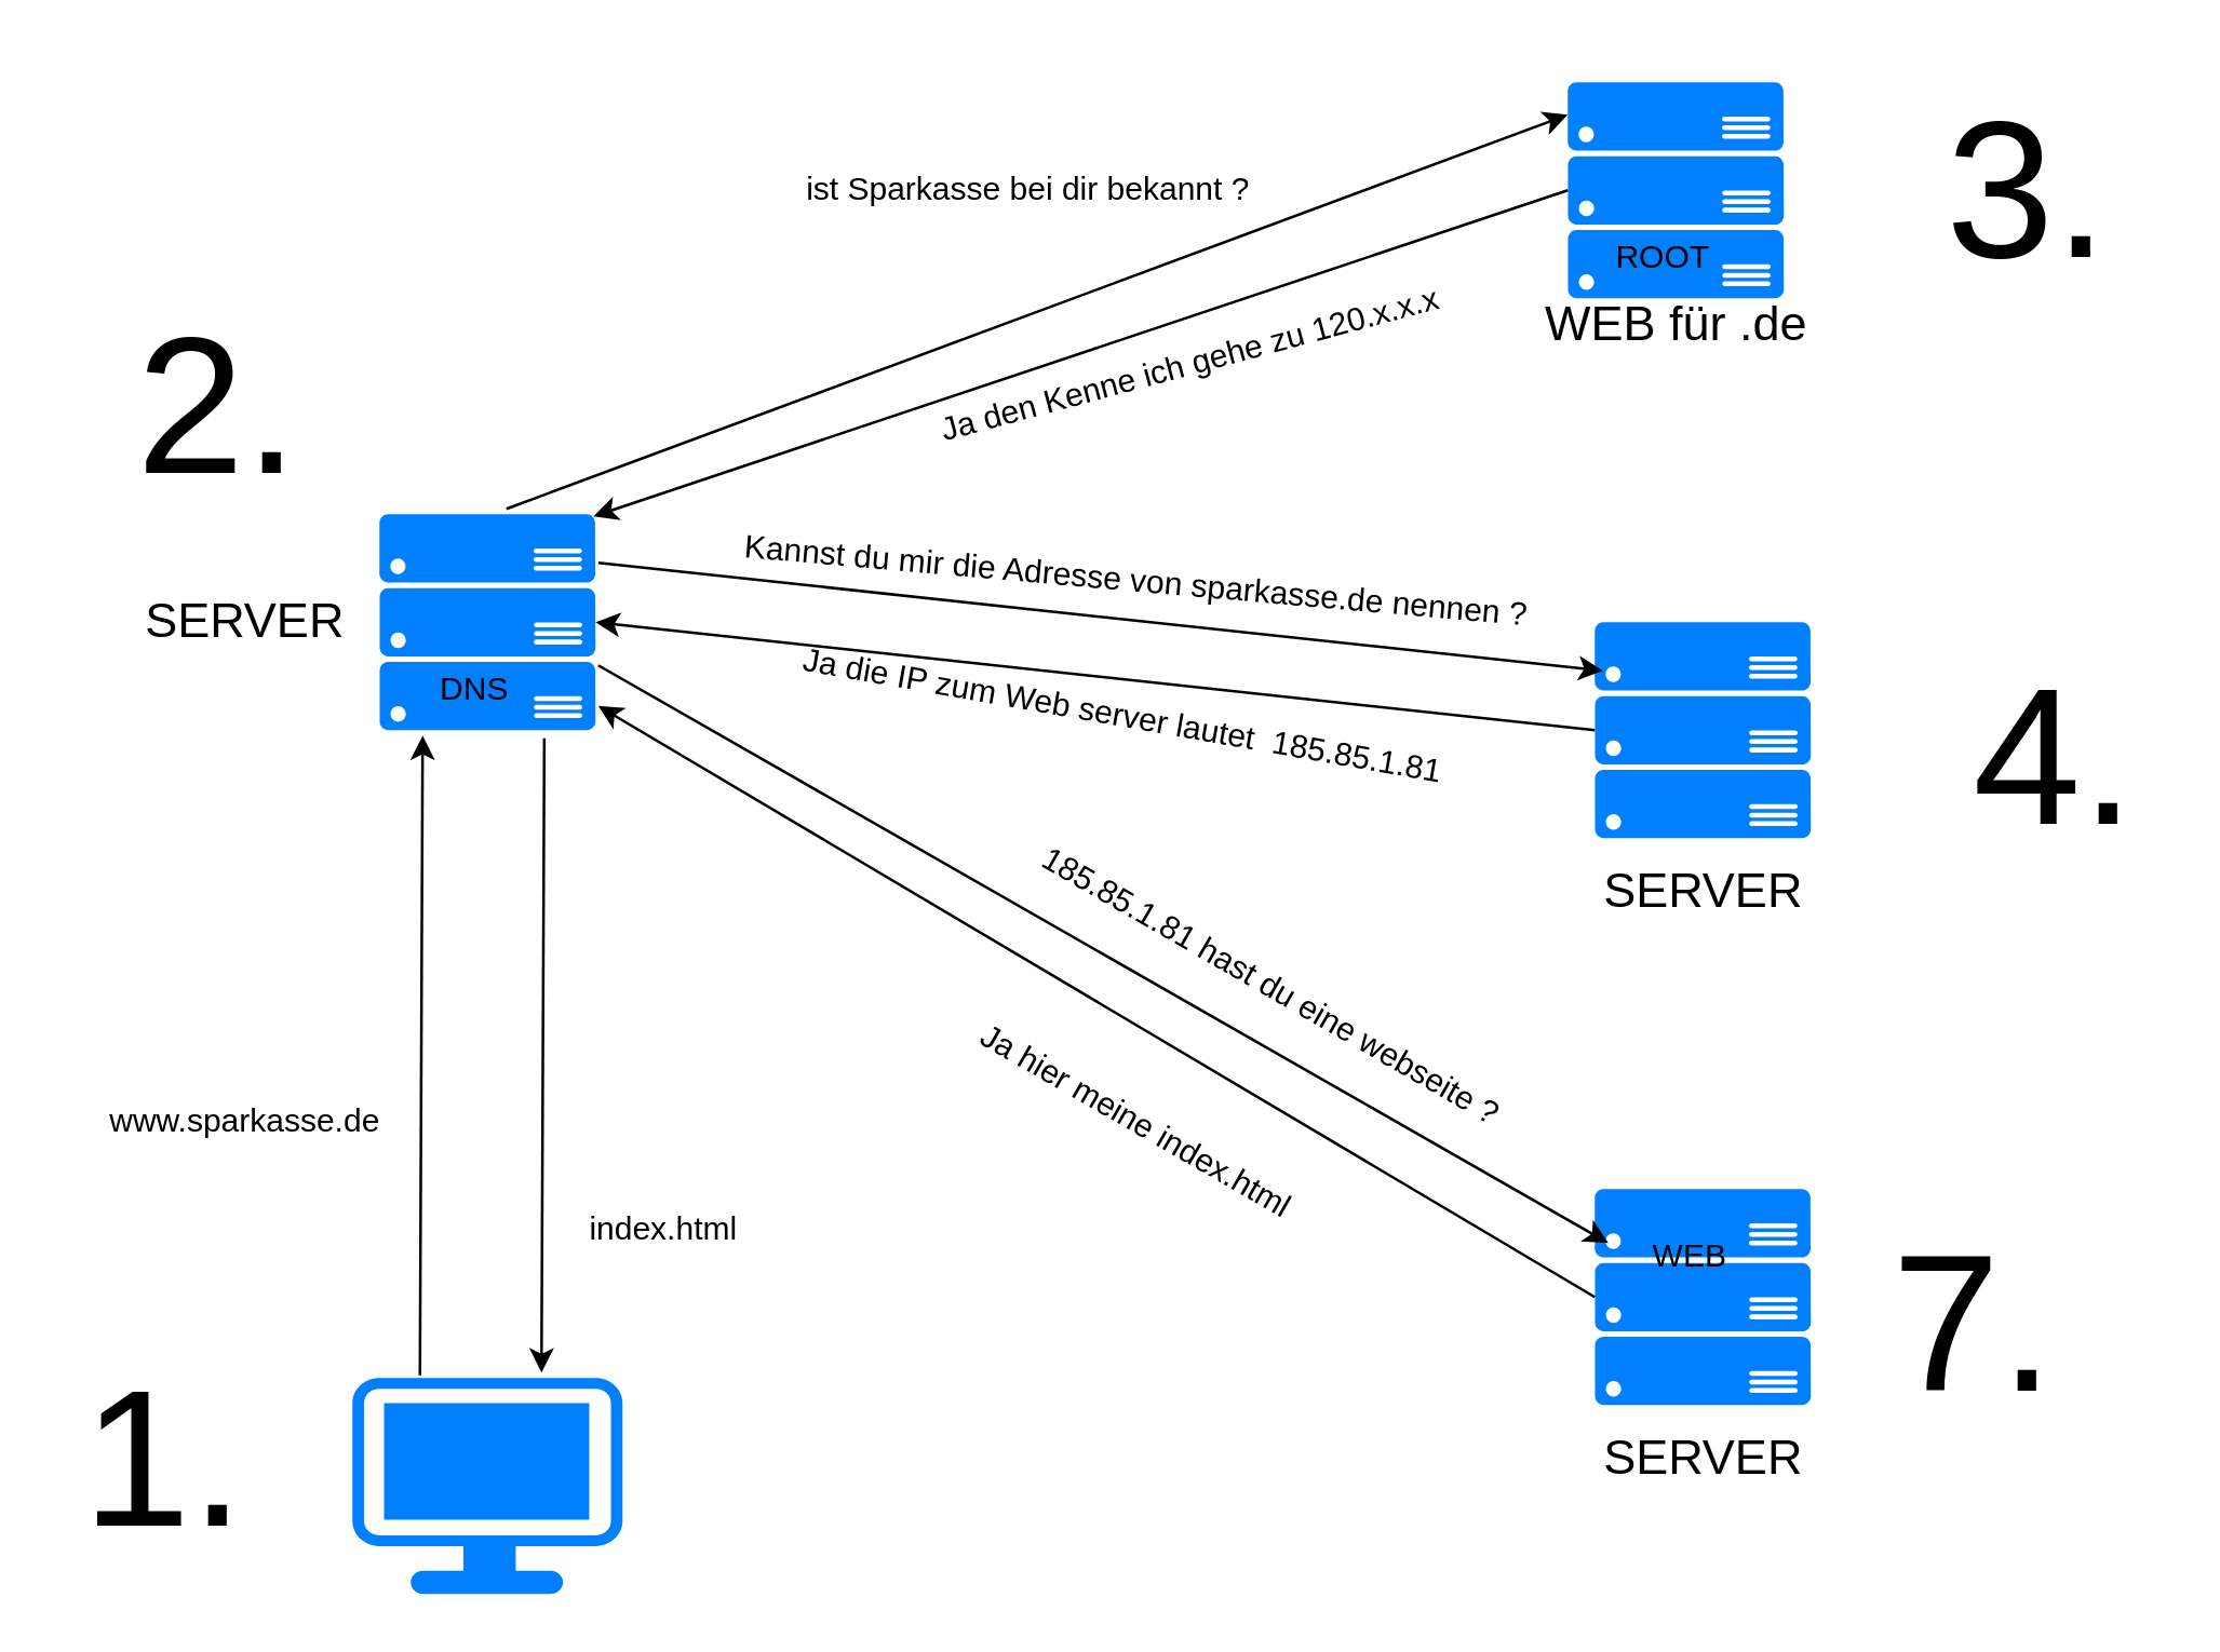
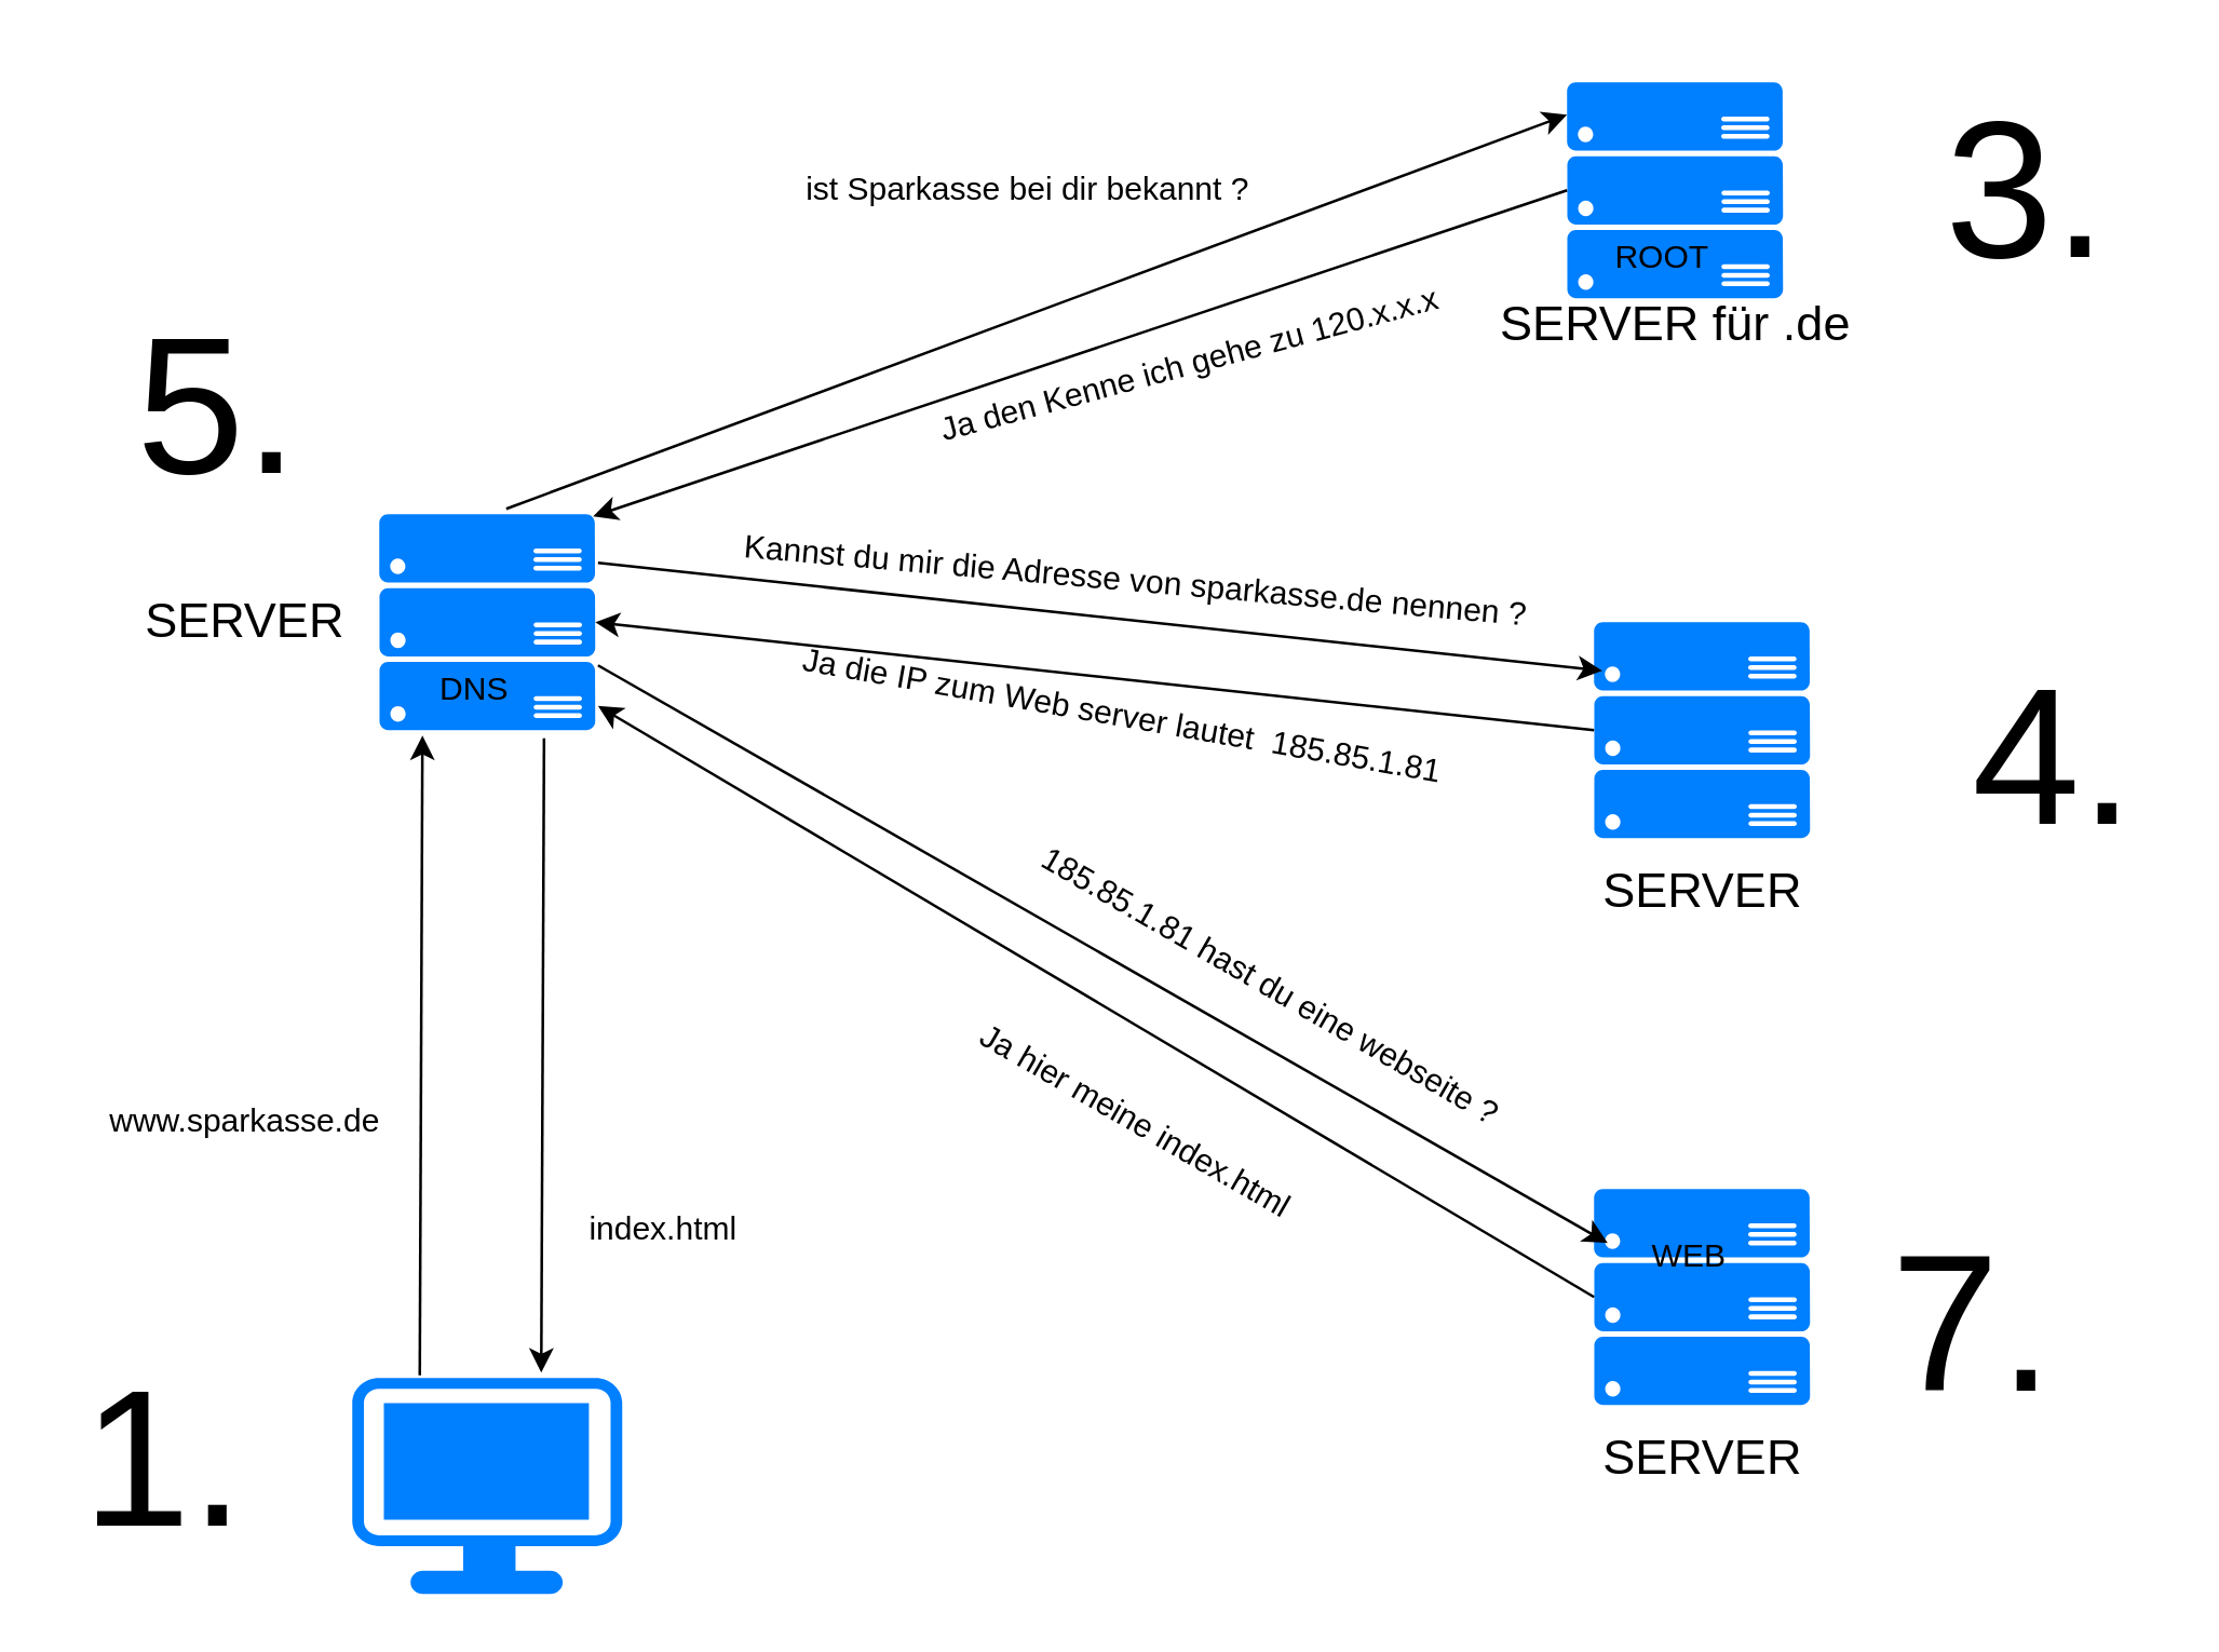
  <mxCell id="0" />
  <mxCell id="1" parent="0" />
  <mxCell id="2" value="" style="points=[[0.03,0.03,0],[0.5,0,0],[0.97,0.03,0],[1,0.4,0],[0.97,0.745,0],[0.5,1,0],[0.03,0.745,0],[0,0.4,0]];verticalLabelPosition=bottom;sketch=0;html=1;verticalAlign=top;aspect=fixed;align=center;pointerEvents=1;shape=mxgraph.cisco19.workstation;fillColor=#007FFF;strokeColor=none;" vertex="1" parent="1"><mxGeometry x="130" y="510" width="100" height="80" as="geometry" /></mxCell>
  <mxCell id="3" value="" style="verticalLabelPosition=bottom;html=1;verticalAlign=top;align=center;strokeColor=none;fillColor=#007FFF;shape=mxgraph.azure.server_rack;" vertex="1" parent="1"><mxGeometry x="580" y="30" width="80" height="80" as="geometry" /></mxCell>
  <mxCell id="4" value="" style="verticalLabelPosition=bottom;html=1;verticalAlign=top;align=center;strokeColor=none;fillColor=#007FFF;shape=mxgraph.azure.server_rack;" vertex="1" parent="1"><mxGeometry x="590" y="230" width="80" height="80" as="geometry" /></mxCell>
  <mxCell id="5" value="" style="verticalLabelPosition=bottom;html=1;verticalAlign=top;align=center;strokeColor=none;fillColor=#007FFF;shape=mxgraph.azure.server_rack;" vertex="1" parent="1"><mxGeometry x="590" y="440" width="80" height="80" as="geometry" /></mxCell>
  <mxCell id="6" value="" style="verticalLabelPosition=bottom;html=1;verticalAlign=top;align=center;strokeColor=none;fillColor=#007FFF;shape=mxgraph.azure.server_rack;" vertex="1" parent="1"><mxGeometry x="140" y="190" width="80" height="80" as="geometry" /></mxCell>
  <mxCell id="7" value="" style="endArrow=classic;html=1;rounded=0;exitX=0.25;exitY=-0.012;exitDx=0;exitDy=0;exitPerimeter=0;entryX=0.2;entryY=1.025;entryDx=0;entryDy=0;entryPerimeter=0;" edge="1" parent="1" source="2" target="6"><mxGeometry width="50" height="50" relative="1" as="geometry"><mxPoint x="650" y="320" as="sourcePoint" /><mxPoint x="700" y="270" as="targetPoint" /></mxGeometry></mxCell>
  <mxCell id="8" value="" style="endArrow=classic;html=1;rounded=0;exitX=0.763;exitY=1.038;exitDx=0;exitDy=0;exitPerimeter=0;entryX=0.7;entryY=-0.025;entryDx=0;entryDy=0;entryPerimeter=0;" edge="1" parent="1" source="6" target="2"><mxGeometry width="50" height="50" relative="1" as="geometry"><mxPoint x="200" y="347" as="sourcePoint" /><mxPoint x="190" y="340" as="targetPoint" /></mxGeometry></mxCell>
  <mxCell id="9" value="" style="endArrow=classic;html=1;rounded=0;exitX=0.588;exitY=-0.025;exitDx=0;exitDy=0;exitPerimeter=0;entryX=0;entryY=0.15;entryDx=0;entryDy=0;entryPerimeter=0;" edge="1" parent="1" source="6" target="3"><mxGeometry width="50" height="50" relative="1" as="geometry"><mxPoint x="300" y="230" as="sourcePoint" /><mxPoint x="350" y="180" as="targetPoint" /></mxGeometry></mxCell>
  <mxCell id="10" value="" style="endArrow=classic;html=1;rounded=0;exitX=0;exitY=0.5;exitDx=0;exitDy=0;exitPerimeter=0;entryX=0.99;entryY=0.01;entryDx=0;entryDy=0;entryPerimeter=0;" edge="1" parent="1" source="3" target="6"><mxGeometry width="50" height="50" relative="1" as="geometry"><mxPoint x="430" y="210" as="sourcePoint" /><mxPoint x="480" y="160" as="targetPoint" /></mxGeometry></mxCell>
  <mxCell id="11" value="" style="endArrow=classic;html=1;rounded=0;exitX=1.013;exitY=0.225;exitDx=0;exitDy=0;exitPerimeter=0;entryX=0.038;entryY=0.225;entryDx=0;entryDy=0;entryPerimeter=0;" edge="1" parent="1" source="6" target="4"><mxGeometry width="50" height="50" relative="1" as="geometry"><mxPoint x="230" y="250" as="sourcePoint" /><mxPoint x="280" y="200" as="targetPoint" /></mxGeometry></mxCell>
  <mxCell id="12" value="" style="endArrow=classic;html=1;rounded=0;exitX=0;exitY=0.5;exitDx=0;exitDy=0;exitPerimeter=0;entryX=1;entryY=0.5;entryDx=0;entryDy=0;entryPerimeter=0;" edge="1" parent="1" source="4" target="6"><mxGeometry width="50" height="50" relative="1" as="geometry"><mxPoint x="490" y="290" as="sourcePoint" /><mxPoint x="540" y="240" as="targetPoint" /></mxGeometry></mxCell>
  <mxCell id="13" value="" style="endArrow=classic;html=1;rounded=0;exitX=1.013;exitY=0.7;exitDx=0;exitDy=0;exitPerimeter=0;entryX=0.063;entryY=0.25;entryDx=0;entryDy=0;entryPerimeter=0;" edge="1" parent="1" source="6" target="5"><mxGeometry width="50" height="50" relative="1" as="geometry"><mxPoint x="340" y="310" as="sourcePoint" /><mxPoint x="390" y="260" as="targetPoint" /></mxGeometry></mxCell>
  <mxCell id="14" value="" style="endArrow=classic;html=1;rounded=0;exitX=0;exitY=0.5;exitDx=0;exitDy=0;exitPerimeter=0;entryX=1.013;entryY=0.888;entryDx=0;entryDy=0;entryPerimeter=0;" edge="1" parent="1" source="5" target="6"><mxGeometry width="50" height="50" relative="1" as="geometry"><mxPoint x="420" y="450" as="sourcePoint" /><mxPoint x="470" y="400" as="targetPoint" /></mxGeometry></mxCell>
  <mxCell id="15" value="DNS" style="text;html=1;align=center;verticalAlign=middle;resizable=0;points=[];autosize=1;strokeColor=none;fillColor=none;" vertex="1" parent="1"><mxGeometry x="150" y="240" width="50" height="30" as="geometry" /></mxCell>
  <mxCell id="16" value="ROOT" style="text;html=1;align=center;verticalAlign=middle;resizable=0;points=[];autosize=1;strokeColor=none;fillColor=none;" vertex="1" parent="1"><mxGeometry x="585" y="80" width="60" height="30" as="geometry" /></mxCell>
  <mxCell id="17" value="WEB" style="text;html=1;align=center;verticalAlign=middle;resizable=0;points=[];autosize=1;strokeColor=none;fillColor=none;" vertex="1" parent="1"><mxGeometry x="600" y="450" width="50" height="30" as="geometry" /></mxCell>
  <mxCell id="18" value="&lt;font style=&quot;font-size: 18px;&quot;&gt;SERVER&lt;/font&gt;" style="text;html=1;align=center;verticalAlign=middle;resizable=0;points=[];autosize=1;strokeColor=none;fillColor=none;" vertex="1" parent="1"><mxGeometry x="580" y="520" width="100" height="40" as="geometry" /></mxCell>
  <mxCell id="19" value="&lt;font style=&quot;font-size: 18px;&quot;&gt;SERVER&lt;/font&gt;" style="text;html=1;align=center;verticalAlign=middle;resizable=0;points=[];autosize=1;strokeColor=none;fillColor=none;" vertex="1" parent="1"><mxGeometry x="40" y="210" width="100" height="40" as="geometry" /></mxCell>
- <mxCell id="20" value="&lt;font style=&quot;font-size: 18px;&quot;&gt;WEB für .de&lt;/font&gt;" style="text;html=1;align=center;verticalAlign=middle;resizable=0;points=[];autosize=1;strokeColor=none;fillColor=none;" vertex="1" parent="1"><mxGeometry x="545" y="100" width="150" height="40" as="geometry" /></mxCell>
+ <mxCell id="20" value="&lt;font style=&quot;font-size: 18px;&quot;&gt;SERVER für .de&lt;/font&gt;" style="text;html=1;align=center;verticalAlign=middle;resizable=0;points=[];autosize=1;strokeColor=none;fillColor=none;" vertex="1" parent="1"><mxGeometry x="545" y="100" width="150" height="40" as="geometry" /></mxCell>
  <mxCell id="21" value="&lt;font style=&quot;font-size: 18px;&quot;&gt;SERVER&lt;/font&gt;" style="text;html=1;align=center;verticalAlign=middle;resizable=0;points=[];autosize=1;strokeColor=none;fillColor=none;" vertex="1" parent="1"><mxGeometry x="580" y="310" width="100" height="40" as="geometry" /></mxCell>
  <mxCell id="22" value="www.sparkasse.de" style="text;html=1;align=center;verticalAlign=middle;resizable=0;points=[];autosize=1;strokeColor=none;fillColor=none;rotation=0;" vertex="1" parent="1"><mxGeometry x="30" y="400" width="120" height="30" as="geometry" /></mxCell>
  <mxCell id="23" value="ist Sparkasse bei dir bekannt ?" style="text;html=1;align=center;verticalAlign=middle;resizable=0;points=[];autosize=1;strokeColor=none;fillColor=none;rotation=0;" vertex="1" parent="1"><mxGeometry x="285" y="55" width="190" height="30" as="geometry" /></mxCell>
  <mxCell id="24" value="Ja den Kenne ich gehe zu 120.x.x.x" style="text;html=1;align=center;verticalAlign=middle;resizable=0;points=[];autosize=1;strokeColor=none;fillColor=none;rotation=-15;" vertex="1" parent="1"><mxGeometry x="335" y="120" width="210" height="30" as="geometry" /></mxCell>
  <mxCell id="25" value="&lt;font style=&quot;font-size: 72px;&quot;&gt;1.&lt;/font&gt;" style="text;html=1;align=center;verticalAlign=middle;resizable=0;points=[];autosize=1;strokeColor=none;fillColor=none;" vertex="1" parent="1"><mxGeometry x="20" y="490" width="80" height="100" as="geometry" /></mxCell>
- <mxCell id="26" value="&lt;font style=&quot;font-size: 72px;&quot;&gt;2.&lt;/font&gt;" style="text;html=1;align=center;verticalAlign=middle;resizable=0;points=[];autosize=1;strokeColor=none;fillColor=none;" vertex="1" parent="1"><mxGeometry x="40" y="100" width="80" height="100" as="geometry" /></mxCell>
+ <mxCell id="26" value="&lt;font style=&quot;font-size: 72px;&quot;&gt;5.&lt;/font&gt;" style="text;html=1;align=center;verticalAlign=middle;resizable=0;points=[];autosize=1;strokeColor=none;fillColor=none;" vertex="1" parent="1"><mxGeometry x="40" y="100" width="80" height="100" as="geometry" /></mxCell>
  <mxCell id="27" value="&lt;font style=&quot;font-size: 72px;&quot;&gt;3.&lt;/font&gt;" style="text;html=1;align=center;verticalAlign=middle;resizable=0;points=[];autosize=1;strokeColor=none;fillColor=none;" vertex="1" parent="1"><mxGeometry x="710" y="20" width="80" height="100" as="geometry" /></mxCell>
  <mxCell id="28" value="&lt;font style=&quot;font-size: 72px;&quot;&gt;4.&lt;/font&gt;" style="text;html=1;align=center;verticalAlign=middle;resizable=0;points=[];autosize=1;strokeColor=none;fillColor=none;" vertex="1" parent="1"><mxGeometry x="720" y="230" width="80" height="100" as="geometry" /></mxCell>
  <mxCell id="29" value="&lt;font style=&quot;font-size: 72px;&quot;&gt;7.&lt;/font&gt;" style="text;html=1;align=center;verticalAlign=middle;resizable=0;points=[];autosize=1;strokeColor=none;fillColor=none;" vertex="1" parent="1"><mxGeometry x="690" y="440" width="80" height="100" as="geometry" /></mxCell>
  <mxCell id="30" value="Ja hier meine index.html" style="text;html=1;align=center;verticalAlign=middle;resizable=0;points=[];autosize=1;strokeColor=none;fillColor=none;rotation=30;" vertex="1" parent="1"><mxGeometry x="345" y="400" width="150" height="30" as="geometry" /></mxCell>
  <mxCell id="31" value="index.html" style="text;html=1;align=center;verticalAlign=middle;resizable=0;points=[];autosize=1;strokeColor=none;fillColor=none;rotation=0;" vertex="1" parent="1"><mxGeometry x="205" y="440" width="80" height="30" as="geometry" /></mxCell>
  <mxCell id="32" value="Kannst du mir die Adresse von sparkasse.de nennen ?" style="text;html=1;align=center;verticalAlign=middle;resizable=0;points=[];autosize=1;strokeColor=none;fillColor=none;rotation=5;" vertex="1" parent="1"><mxGeometry x="265" y="200" width="310" height="30" as="geometry" /></mxCell>
  <mxCell id="33" value="Ja die IP zum Web server lautet&amp;nbsp;&amp;nbsp;185.85.1.81" style="text;html=1;align=center;verticalAlign=middle;resizable=0;points=[];autosize=1;strokeColor=none;fillColor=none;rotation=10;" vertex="1" parent="1"><mxGeometry x="285" y="250" width="260" height="30" as="geometry" /></mxCell>
  <mxCell id="34" value="185.85.1.81 hast du eine webseite ?" style="text;html=1;align=center;verticalAlign=middle;resizable=0;points=[];autosize=1;strokeColor=none;fillColor=none;rotation=30;" vertex="1" parent="1"><mxGeometry x="360" y="350" width="220" height="30" as="geometry" /></mxCell>
